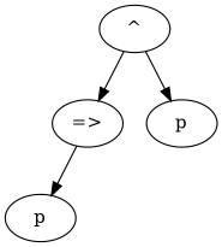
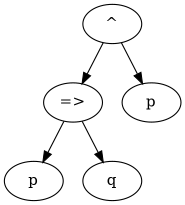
  digraph {
    n1 [label="^"]
    n2 [label="=>"]
    n3 [label=p]
    n4 [label=p]
+   n5 [label=q]
    n1 -> n2
    n1 -> n3
    n2 -> n4
+   n2 -> n5
  }
